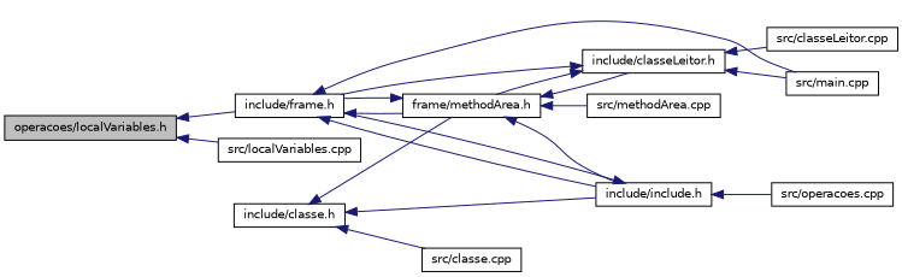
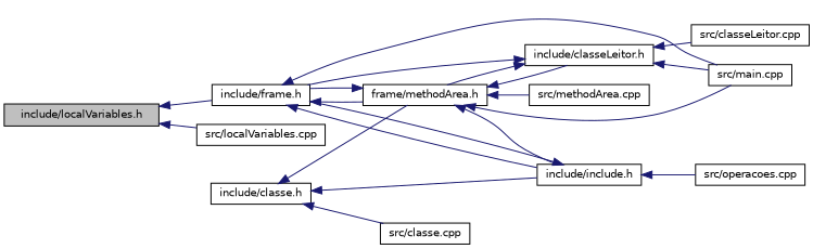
  digraph {
    rankdir=LR
    node [color=black fillcolor=white fontname=Helvetica fontsize=10 shape=record style=filled]
    edge [color=midnightblue dir=back fontname=Helvetica fontsize=10 labelfontname=Helvetica labelfontsize=10 style=solid]
-   n1 [fillcolor=grey75 fontcolor=black height=0.2 label="operacoes/localVariables.h" width=0.4]
+   n1 [fillcolor=grey75 fontcolor=black height=0.2 label="include/localVariables.h" width=0.4]
    n2 [height=0.2 label="src/localVariables.cpp" width=0.4]
    n3 [height=0.2 label="include/frame.h" width=0.4]
    n4 [height=0.2 label="src/main.cpp" width=0.4]
    n5 [height=0.2 label="frame/methodArea.h" width=0.4]
    n6 [height=0.2 label="include/include.h" width=0.4]
    n7 [height=0.2 label="src/methodArea.cpp" width=0.4]
    n8 [height=0.2 label="include/classeLeitor.h" width=0.4]
    n9 [height=0.2 label="src/operacoes.cpp" width=0.4]
    n10 [height=0.2 label="src/classeLeitor.cpp" width=0.4]
    n11 [height=0.2 label="include/classe.h" width=0.4]
    n12 [height=0.2 label="src/classe.cpp" width=0.4]
    n1 -> n2
    n1 -> n3
    n3 -> n4
    n3 -> n5
    n3 -> n6
    n5 -> n3
+   n5 -> n4
    n5 -> n6
    n5 -> n7
    n5 -> n8
    n6 -> n3
    n6 -> n9
    n8 -> n3
    n8 -> n4
    n8 -> n5
    n8 -> n10
    n11 -> n5
    n11 -> n6
    n11 -> n12
  }
